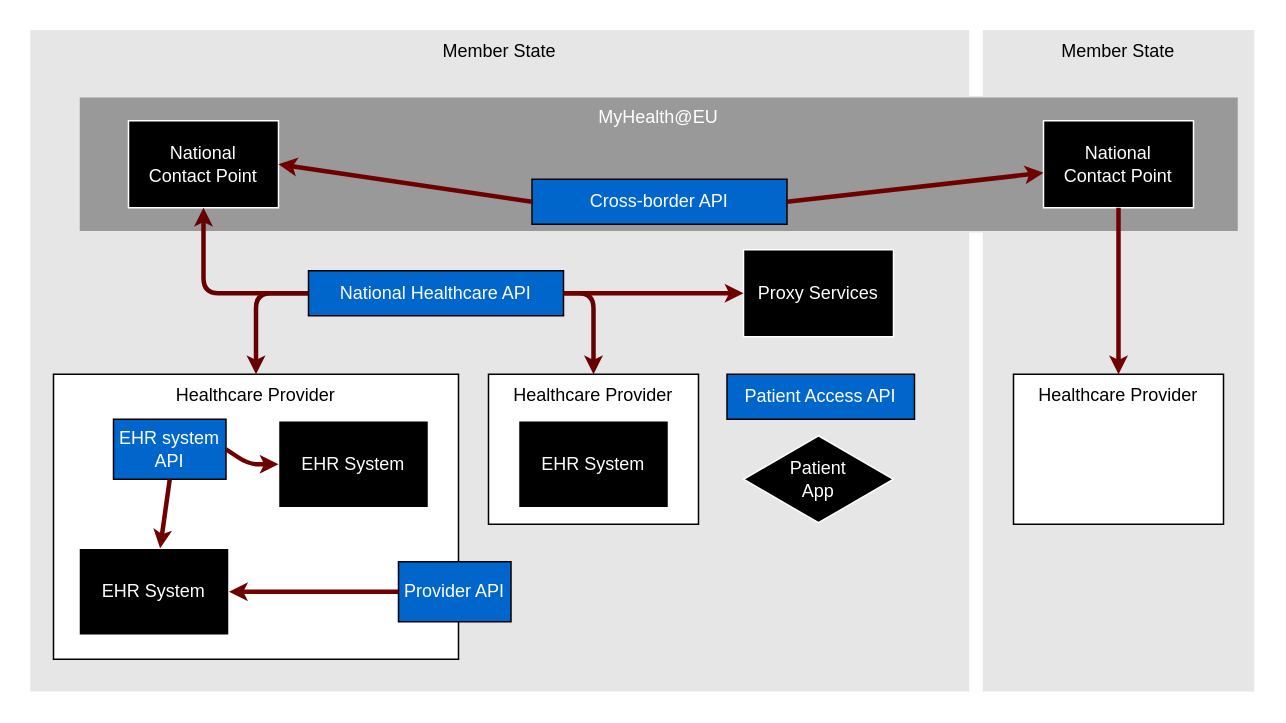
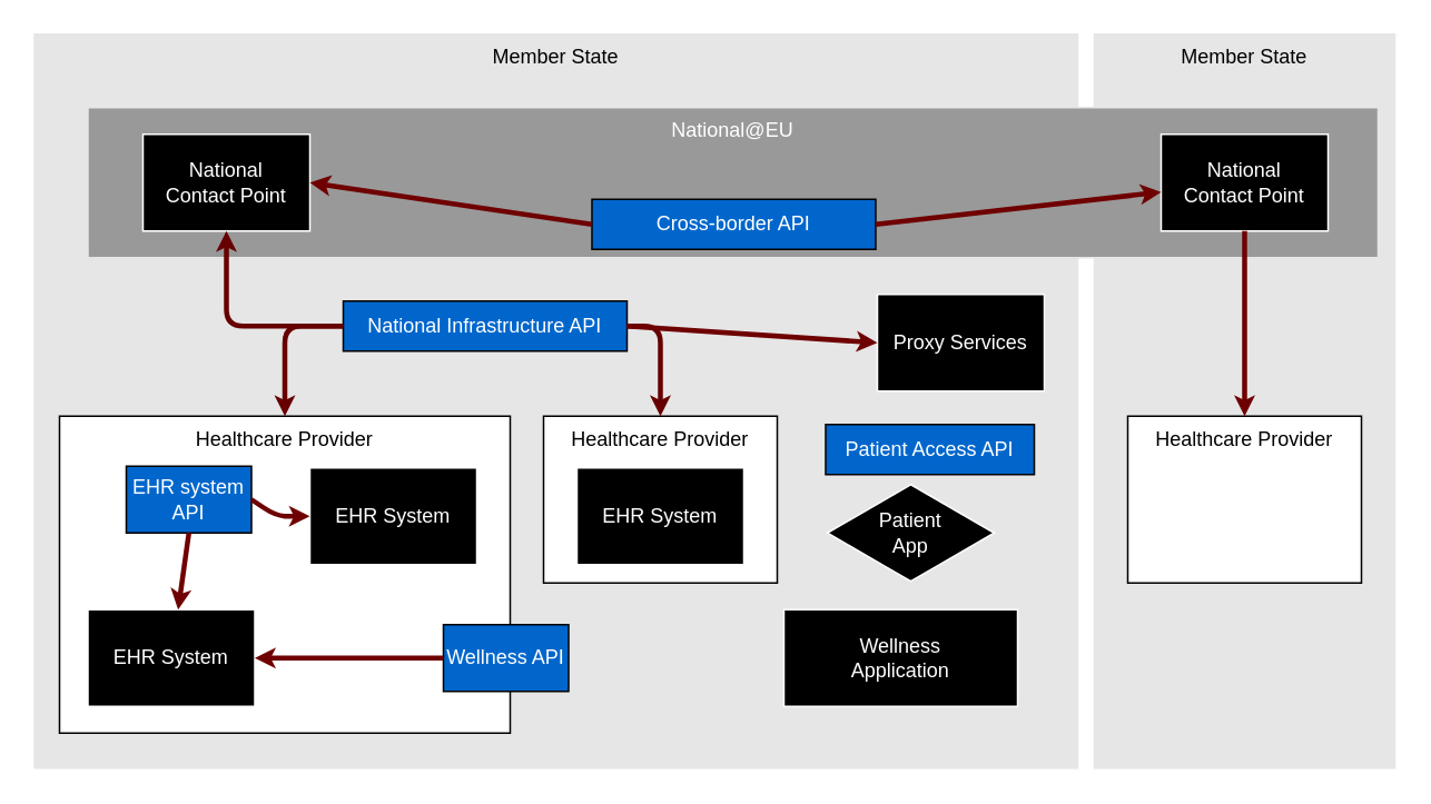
  <mxCell id="0" />
  <mxCell id="1" parent="0" />
  <mxCell id="2" value="Member State" style="whiteSpace=wrap;html=1;fillColor=#E6E6E6;strokeColor=#E6E6E6;verticalAlign=top;" parent="1" vertex="1"><mxGeometry x="20" y="20" width="625" height="440" as="geometry" /></mxCell>
  <mxCell id="3" value="Member State" style="whiteSpace=wrap;html=1;fillColor=#E6E6E6;strokeColor=#E6E6E6;verticalAlign=top;" parent="1" vertex="1"><mxGeometry x="655" y="20" width="180" height="440" as="geometry" /></mxCell>
- <mxCell id="4" value="&lt;font style=&quot;color: rgb(255, 255, 255);&quot;&gt;MyHealth@EU&lt;/font&gt;" style="whiteSpace=wrap;html=1;fillColor=#999999;strokeColor=#E6E6E6;verticalAlign=top;" parent="1" vertex="1"><mxGeometry x="52" y="64" width="773" height="90" as="geometry" /></mxCell>
+ <mxCell id="4" value="&lt;font style=&quot;color: rgb(255, 255, 255);&quot;&gt;National@EU&lt;/font&gt;" style="whiteSpace=wrap;html=1;fillColor=#999999;strokeColor=#E6E6E6;verticalAlign=top;" parent="1" vertex="1"><mxGeometry x="52" y="64" width="773" height="90" as="geometry" /></mxCell>
  <mxCell id="5" value="Healthcare Provider" style="whiteSpace=wrap;html=1;verticalAlign=top;" parent="1" vertex="1"><mxGeometry x="35" y="249" width="270" height="190" as="geometry" /></mxCell>
  <mxCell id="6" value="&lt;font color=&quot;#ffffff&quot;&gt;EHR System&lt;/font&gt;" style="whiteSpace=wrap;html=1;strokeColor=#FFFFFF;fillColor=#000000;verticalAlign=middle;" parent="1" vertex="1"><mxGeometry x="52" y="365" width="100" height="58" as="geometry" /></mxCell>
  <mxCell id="7" value="&lt;font style=&quot;color: rgb(255, 255, 255);&quot;&gt;EHR system&lt;/font&gt;&lt;div&gt;&lt;font style=&quot;color: rgb(255, 255, 255);&quot;&gt;API&lt;/font&gt;&lt;/div&gt;" style="whiteSpace=wrap;html=1;fillColor=#0066CC;fontColor=light-dark(#fafafa, #ededed);" parent="1" vertex="1"><mxGeometry x="75" y="279" width="75" height="40" as="geometry" /></mxCell>
  <mxCell id="8" value="&lt;font color=&quot;#ffffff&quot;&gt;EHR System&lt;/font&gt;" style="whiteSpace=wrap;html=1;strokeColor=#FFFFFF;fillColor=#000000;verticalAlign=middle;" parent="1" vertex="1"><mxGeometry x="185" y="280" width="100" height="58" as="geometry" /></mxCell>
  <mxCell id="9" value="" style="endArrow=classic;startArrow=none;html=1;fillColor=#a20025;strokeColor=#6F0000;strokeWidth=3;endSize=3;startSize=3;startFill=0;exitX=0.5;exitY=1;exitDx=0;exitDy=0;" parent="1" source="7" target="6" edge="1"><mxGeometry width="50" height="50" relative="1" as="geometry"><mxPoint x="134.5" y="612" as="sourcePoint" /><mxPoint x="134.5" y="576" as="targetPoint" /></mxGeometry></mxCell>
  <mxCell id="10" value="" style="endArrow=classic;startArrow=none;html=1;fillColor=#a20025;strokeColor=#6F0000;strokeWidth=3;endSize=3;startSize=3;startFill=0;exitX=1;exitY=0.5;exitDx=0;exitDy=0;entryX=0;entryY=0.5;entryDx=0;entryDy=0;" parent="1" source="7" target="8" edge="1"><mxGeometry width="50" height="50" relative="1" as="geometry"><mxPoint x="144.5" y="622" as="sourcePoint" /><mxPoint x="144.5" y="586" as="targetPoint" /><Array as="points"><mxPoint x="165" y="309" /></Array></mxGeometry></mxCell>
- <mxCell id="12" value="&lt;div&gt;&lt;font style=&quot;color: rgb(255, 255, 255);&quot;&gt;Provider API&lt;/font&gt;&lt;/div&gt;" style="whiteSpace=wrap;html=1;fillColor=#0066CC;fontColor=light-dark(#fafafa, #ededed);" parent="1" vertex="1"><mxGeometry x="265" y="374" width="75" height="40" as="geometry" /></mxCell>
+ <mxCell id="11" value="&lt;font color=&quot;#ffffff&quot;&gt;Wellness&lt;/font&gt;&lt;div&gt;&lt;font color=&quot;#ffffff&quot;&gt;Application&lt;/font&gt;&lt;/div&gt;" style="whiteSpace=wrap;html=1;strokeColor=#FFFFFF;fillColor=#000000;verticalAlign=middle;" parent="1" vertex="1"><mxGeometry x="469" y="365" width="140" height="58" as="geometry" /></mxCell>
+ <mxCell id="12" value="&lt;div&gt;&lt;font style=&quot;color: rgb(255, 255, 255);&quot;&gt;Wellness API&lt;/font&gt;&lt;/div&gt;" style="whiteSpace=wrap;html=1;fillColor=#0066CC;fontColor=light-dark(#fafafa, #ededed);" parent="1" vertex="1"><mxGeometry x="265" y="374" width="75" height="40" as="geometry" /></mxCell>
  <mxCell id="13" value="" style="endArrow=classic;startArrow=none;html=1;fillColor=#a20025;strokeColor=#6F0000;strokeWidth=3;endSize=3;startSize=3;startFill=0;exitX=0;exitY=0.5;exitDx=0;exitDy=0;entryX=1;entryY=0.5;entryDx=0;entryDy=0;" parent="1" source="12" target="6" edge="1"><mxGeometry width="50" height="50" relative="1" as="geometry"><mxPoint x="113" y="339" as="sourcePoint" /><mxPoint x="112" y="375" as="targetPoint" /></mxGeometry></mxCell>
  <mxCell id="14" value="Healthcare Provider" style="whiteSpace=wrap;html=1;verticalAlign=top;" parent="1" vertex="1"><mxGeometry x="325" y="249" width="140" height="100" as="geometry" /></mxCell>
  <mxCell id="15" value="&lt;font color=&quot;#ffffff&quot;&gt;EHR System&lt;/font&gt;" style="whiteSpace=wrap;html=1;strokeColor=#FFFFFF;fillColor=#000000;verticalAlign=middle;" parent="1" vertex="1"><mxGeometry x="345" y="280" width="100" height="58" as="geometry" /></mxCell>
  <mxCell id="16" style="edgeStyle=orthogonalEdgeStyle;html=1;exitX=0;exitY=0.5;exitDx=0;exitDy=0;entryX=0.5;entryY=0;entryDx=0;entryDy=0;strokeColor=#660000;strokeWidth=3;endSize=3;startSize=3;" parent="1" source="17" target="5" edge="1"><mxGeometry relative="1" as="geometry" /></mxCell>
- <mxCell id="17" value="&lt;font style=&quot;color: rgb(255, 255, 255);&quot;&gt;National Healthcare API&lt;br&gt;&lt;/font&gt;" style="whiteSpace=wrap;html=1;fillColor=#0066CC;fontColor=light-dark(#fafafa, #ededed);" parent="1" vertex="1"><mxGeometry x="205" y="180" width="170" height="30" as="geometry" /></mxCell>
+ <mxCell id="17" value="&lt;font style=&quot;color: rgb(255, 255, 255);&quot;&gt;National Infrastructure API&lt;br&gt;&lt;/font&gt;" style="whiteSpace=wrap;html=1;fillColor=#0066CC;fontColor=light-dark(#fafafa, #ededed);" parent="1" vertex="1"><mxGeometry x="205" y="180" width="170" height="30" as="geometry" /></mxCell>
  <mxCell id="18" style="edgeStyle=orthogonalEdgeStyle;html=1;exitX=1;exitY=0.5;exitDx=0;exitDy=0;entryX=0.5;entryY=0;entryDx=0;entryDy=0;strokeColor=#660000;strokeWidth=3;endSize=3;startSize=3;" parent="1" source="17" target="14" edge="1"><mxGeometry relative="1" as="geometry"><mxPoint x="255" y="175" as="sourcePoint" /><mxPoint x="180" y="240" as="targetPoint" /></mxGeometry></mxCell>
  <mxCell id="19" value="&lt;font color=&quot;#ffffff&quot;&gt;National&lt;/font&gt;&lt;div&gt;&lt;font color=&quot;#ffffff&quot;&gt;Contact Point&lt;/font&gt;&lt;/div&gt;" style="whiteSpace=wrap;html=1;strokeColor=#FFFFFF;fillColor=#000000;verticalAlign=middle;" parent="1" vertex="1"><mxGeometry x="85" y="80" width="100" height="58" as="geometry" /></mxCell>
  <mxCell id="20" style="edgeStyle=orthogonalEdgeStyle;html=1;exitX=0;exitY=0.5;exitDx=0;exitDy=0;entryX=0.5;entryY=1;entryDx=0;entryDy=0;strokeColor=#660000;strokeWidth=3;endSize=3;startSize=3;" parent="1" source="17" target="19" edge="1"><mxGeometry relative="1" as="geometry"><mxPoint x="215" y="205" as="sourcePoint" /><mxPoint x="180" y="240" as="targetPoint" /></mxGeometry></mxCell>
  <mxCell id="21" value="&lt;font color=&quot;#ffffff&quot;&gt;National&lt;/font&gt;&lt;div&gt;&lt;font color=&quot;#ffffff&quot;&gt;Contact Point&lt;/font&gt;&lt;/div&gt;" style="whiteSpace=wrap;html=1;strokeColor=#FFFFFF;fillColor=#000000;verticalAlign=middle;" parent="1" vertex="1"><mxGeometry x="695" y="80" width="100" height="58" as="geometry" /></mxCell>
  <mxCell id="22" value="&lt;font style=&quot;color: rgb(255, 255, 255);&quot;&gt;Cross-border API&lt;br&gt;&lt;/font&gt;" style="whiteSpace=wrap;html=1;fillColor=#0066CC;fontColor=light-dark(#fafafa, #ededed);" parent="1" vertex="1"><mxGeometry x="354" y="119" width="170" height="30" as="geometry" /></mxCell>
  <mxCell id="23" value="" style="endArrow=classic;startArrow=none;html=1;fillColor=#a20025;strokeColor=#6F0000;strokeWidth=3;endSize=3;startSize=3;startFill=0;exitX=1;exitY=0.5;exitDx=0;exitDy=0;" parent="1" source="22" target="21" edge="1"><mxGeometry width="50" height="50" relative="1" as="geometry"><mxPoint x="526" y="110" as="sourcePoint" /><mxPoint x="525" y="146" as="targetPoint" /></mxGeometry></mxCell>
  <mxCell id="24" value="" style="endArrow=classic;startArrow=none;html=1;fillColor=#a20025;strokeColor=#6F0000;strokeWidth=3;endSize=3;startSize=3;startFill=0;exitX=0;exitY=0.5;exitDx=0;exitDy=0;entryX=1;entryY=0.5;entryDx=0;entryDy=0;" parent="1" source="22" target="19" edge="1"><mxGeometry width="50" height="50" relative="1" as="geometry"><mxPoint x="286" y="-90" as="sourcePoint" /><mxPoint x="285" y="-54" as="targetPoint" /></mxGeometry></mxCell>
  <mxCell id="25" value="Healthcare Provider" style="whiteSpace=wrap;html=1;verticalAlign=top;" parent="1" vertex="1"><mxGeometry x="675" y="249" width="140" height="100" as="geometry" /></mxCell>
  <mxCell id="26" value="" style="endArrow=classic;startArrow=none;html=1;fillColor=#a20025;strokeColor=#6F0000;strokeWidth=3;endSize=3;startSize=3;startFill=0;exitX=0.5;exitY=1;exitDx=0;exitDy=0;" parent="1" source="21" target="25" edge="1"><mxGeometry width="50" height="50" relative="1" as="geometry"><mxPoint x="915" y="180" as="sourcePoint" /><mxPoint x="968" y="180" as="targetPoint" /></mxGeometry></mxCell>
  <mxCell id="27" value="&lt;font color=&quot;#ffffff&quot;&gt;Patient&lt;/font&gt;&lt;div&gt;&lt;font color=&quot;#ffffff&quot;&gt;App&lt;/font&gt;&lt;/div&gt;" style="rhombus;whiteSpace=wrap;html=1;strokeColor=#FFFFFF;fillColor=#000000;verticalAlign=middle;" parent="1" vertex="1"><mxGeometry x="495" y="290" width="100" height="58" as="geometry" /></mxCell>
- <mxCell id="28" value="&lt;font color=&quot;#ffffff&quot;&gt;Proxy Services&lt;/font&gt;" style="whiteSpace=wrap;html=1;strokeColor=#FFFFFF;fillColor=#000000;verticalAlign=middle;" parent="1" vertex="1"><mxGeometry x="495" y="166" width="100" height="58" as="geometry" /></mxCell>
+ <mxCell id="28" value="&lt;font color=&quot;#ffffff&quot;&gt;Proxy Services&lt;/font&gt;" style="whiteSpace=wrap;html=1;strokeColor=#FFFFFF;fillColor=#000000;verticalAlign=middle;" parent="1" vertex="1"><mxGeometry x="525" y="176" width="100" height="58" as="geometry" /></mxCell>
  <mxCell id="29" value="" style="endArrow=classic;startArrow=none;html=1;fillColor=#a20025;strokeColor=#6F0000;strokeWidth=3;endSize=3;startSize=3;startFill=0;entryX=0;entryY=0.5;entryDx=0;entryDy=0;exitX=1;exitY=0.5;exitDx=0;exitDy=0;" parent="1" source="17" target="28" edge="1"><mxGeometry width="50" height="50" relative="1" as="geometry"><mxPoint x="545" y="292" as="sourcePoint" /><mxPoint x="545" y="238" as="targetPoint" /></mxGeometry></mxCell>
- <mxCell id="30" value="&lt;font style=&quot;color: rgb(255, 255, 255);&quot;&gt;Patient Access API&lt;br&gt;&lt;/font&gt;" style="whiteSpace=wrap;html=1;fillColor=#0066CC;fontColor=light-dark(#fafafa, #ededed);" parent="1" vertex="1"><mxGeometry x="484" y="249" width="125" height="30" as="geometry" /></mxCell>
+ <mxCell id="30" value="&lt;font style=&quot;color: rgb(255, 255, 255);&quot;&gt;Patient Access API&lt;br&gt;&lt;/font&gt;" style="whiteSpace=wrap;html=1;fillColor=#0066CC;fontColor=light-dark(#fafafa, #ededed);" parent="1" vertex="1"><mxGeometry x="494" y="254" width="125" height="30" as="geometry" /></mxCell>
